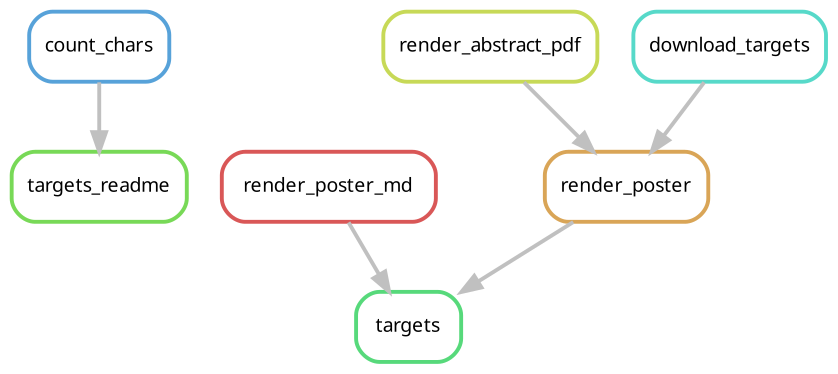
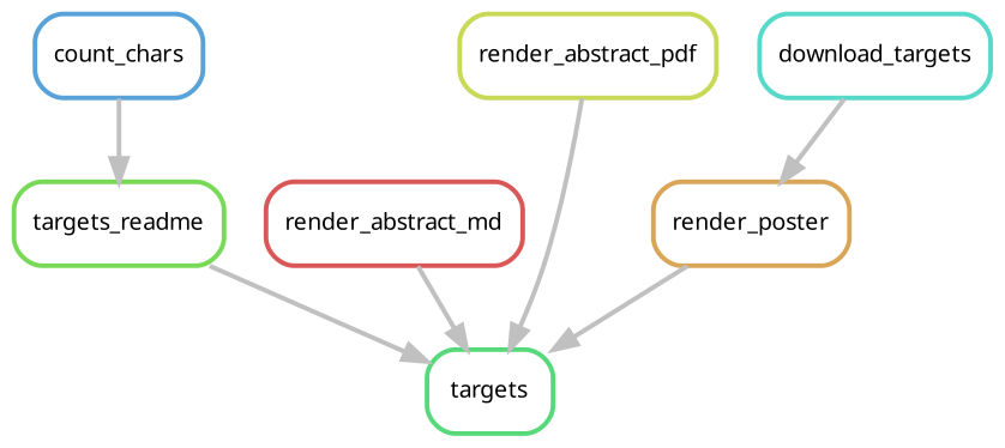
  digraph {
    bgcolor=white
    node [fontname=sans fontsize=10 penwidth=2 shape=box style=rounded]
    edge [color=grey penwidth=2]
    n1 [color="0.38 0.6 0.85" label=targets]
    n2 [color="0.29 0.6 0.85" label=targets_readme]
    n3 [color="0.57 0.6 0.85" label=count_chars]
-   n4 [color="0.00 0.6 0.85" label=render_poster_md]
+   n4 [color="0.00 0.6 0.85" label=render_abstract_md]
    n5 [color="0.19 0.6 0.85" label=render_abstract_pdf]
    n6 [color="0.10 0.6 0.85" label=render_poster]
    n7 [color="0.48 0.6 0.85" label=download_targets]
+   n2 -> n1
    n3 -> n2
    n4 -> n1
-   n5 -> n6
+   n5 -> n1
    n6 -> n1
    n7 -> n6
  }
